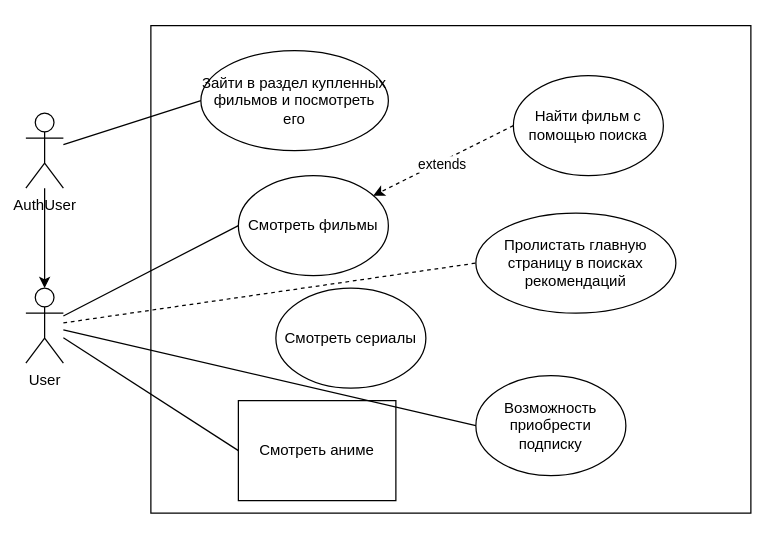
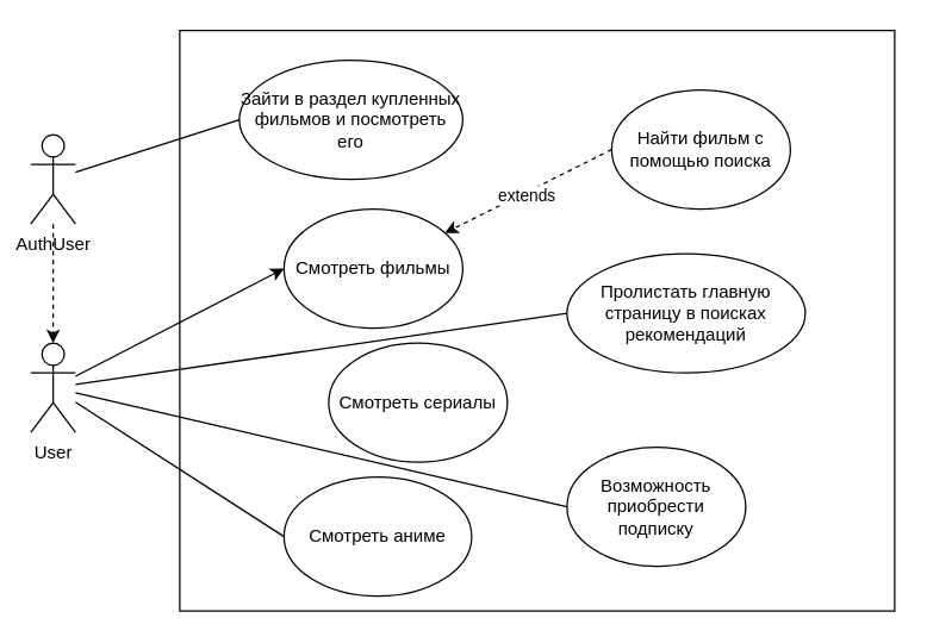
  <mxCell id="0" />
  <mxCell id="1" parent="0" />
  <mxCell id="2" value="" style="rounded=0;whiteSpace=wrap;html=1;" vertex="1" parent="1"><mxGeometry x="120" y="20" width="480" height="390" as="geometry" /></mxCell>
- <mxCell id="3" value="" style="edgeStyle=orthogonalEdgeStyle;rounded=0;orthogonalLoop=1;jettySize=auto;html=1;" edge="1" parent="1" source="4" target="5"><mxGeometry relative="1" as="geometry" /></mxCell>
+ <mxCell id="3" value="" style="edgeStyle=orthogonalEdgeStyle;rounded=0;orthogonalLoop=1;jettySize=auto;html=1;dashed=1;" edge="1" parent="1" source="4" target="5"><mxGeometry relative="1" as="geometry" /></mxCell>
  <mxCell id="4" value="AuthUser" style="shape=umlActor;verticalLabelPosition=bottom;verticalAlign=top;html=1;outlineConnect=0;" vertex="1" parent="1"><mxGeometry x="20" y="90" width="30" height="60" as="geometry" /></mxCell>
  <mxCell id="5" value="User" style="shape=umlActor;verticalLabelPosition=bottom;verticalAlign=top;html=1;outlineConnect=0;" vertex="1" parent="1"><mxGeometry x="20" y="230" width="30" height="60" as="geometry" /></mxCell>
  <mxCell id="6" value="Зайти в раздел купленных фильмов и посмотреть его" style="ellipse;whiteSpace=wrap;html=1;" vertex="1" parent="1"><mxGeometry x="160" y="40" width="150" height="80" as="geometry" /></mxCell>
  <mxCell id="7" value="Смотреть фильмы" style="ellipse;whiteSpace=wrap;html=1;" vertex="1" parent="1"><mxGeometry x="190" y="140" width="120" height="80" as="geometry" /></mxCell>
  <mxCell id="8" value="Смотреть сериалы" style="ellipse;whiteSpace=wrap;html=1;" vertex="1" parent="1"><mxGeometry x="220" y="230" width="120" height="80" as="geometry" /></mxCell>
- <mxCell id="9" value="Смотреть аниме" style="whiteSpace=wrap;html=1;rounded=0;" vertex="1" parent="1"><mxGeometry x="190" y="320" width="126" height="80" as="geometry" /></mxCell>
+ <mxCell id="9" value="Смотреть аниме" style="ellipse;whiteSpace=wrap;html=1;" vertex="1" parent="1"><mxGeometry x="190" y="320" width="126" height="80" as="geometry" /></mxCell>
  <mxCell id="10" value="Возможность приобрести подписку" style="ellipse;whiteSpace=wrap;html=1;" vertex="1" parent="1"><mxGeometry x="380" y="300" width="120" height="80" as="geometry" /></mxCell>
  <mxCell id="11" value="" style="endArrow=none;html=1;rounded=0;entryX=0;entryY=0.5;entryDx=0;entryDy=0;" edge="1" parent="1" source="4" target="6"><mxGeometry width="50" height="50" relative="1" as="geometry"><mxPoint x="90" y="160" as="sourcePoint" /><mxPoint x="140" y="110" as="targetPoint" /></mxGeometry></mxCell>
- <mxCell id="12" value="" style="endArrow=none;html=1;rounded=0;entryX=0;entryY=0.5;entryDx=0;entryDy=0;" edge="1" parent="1" source="5" target="7"><mxGeometry width="50" height="50" relative="1" as="geometry"><mxPoint x="-40" y="480" as="sourcePoint" /><mxPoint x="10" y="430" as="targetPoint" /></mxGeometry></mxCell>
+ <mxCell id="12" value="" style="endArrow=classic;html=1;rounded=0;entryX=0;entryY=0.5;entryDx=0;entryDy=0;" edge="1" parent="1" source="5" target="7"><mxGeometry width="50" height="50" relative="1" as="geometry"><mxPoint x="-40" y="480" as="sourcePoint" /><mxPoint x="10" y="430" as="targetPoint" /></mxGeometry></mxCell>
  <mxCell id="13" value="" style="endArrow=classic;html=1;rounded=0;exitX=0;exitY=0.5;exitDx=0;exitDy=0;dashed=1;" edge="1" parent="1" source="15" target="7"><mxGeometry width="50" height="50" relative="1" as="geometry"><mxPoint x="350" y="190" as="sourcePoint" /><mxPoint x="700" y="100" as="targetPoint" /></mxGeometry></mxCell>
  <mxCell id="14" value="extends" style="edgeLabel;html=1;align=center;verticalAlign=middle;resizable=0;points=[];" vertex="1" connectable="0" parent="13"><mxGeometry x="0.12" y="-1" relative="1" as="geometry"><mxPoint x="6" as="offset" /></mxGeometry></mxCell>
  <mxCell id="15" value="Найти фильм с помощью поиска" style="ellipse;whiteSpace=wrap;html=1;" vertex="1" parent="1"><mxGeometry x="410" y="60" width="120" height="80" as="geometry" /></mxCell>
  <mxCell id="16" value="" style="endArrow=none;html=1;rounded=0;entryX=0;entryY=0.5;entryDx=0;entryDy=0;" edge="1" parent="1" source="5" target="9"><mxGeometry width="50" height="50" relative="1" as="geometry"><mxPoint x="80" y="510" as="sourcePoint" /><mxPoint x="130" y="460" as="targetPoint" /></mxGeometry></mxCell>
  <mxCell id="17" value="" style="endArrow=none;html=1;rounded=0;entryX=0;entryY=0.5;entryDx=0;entryDy=0;" edge="1" parent="1" source="5" target="10"><mxGeometry width="50" height="50" relative="1" as="geometry"><mxPoint x="50" y="510" as="sourcePoint" /><mxPoint x="100" y="460" as="targetPoint" /></mxGeometry></mxCell>
  <mxCell id="18" value="Пролистать главную страницу в поисках рекомендаций" style="ellipse;whiteSpace=wrap;html=1;" vertex="1" parent="1"><mxGeometry x="380" y="170" width="160" height="80" as="geometry" /></mxCell>
- <mxCell id="19" value="" style="endArrow=none;html=1;rounded=0;entryX=0;entryY=0.5;entryDx=0;entryDy=0;dashed=1;" edge="1" parent="1" source="5" target="18"><mxGeometry width="50" height="50" relative="1" as="geometry"><mxPoint x="-80" y="460" as="sourcePoint" /><mxPoint x="-30" y="410" as="targetPoint" /></mxGeometry></mxCell>
+ <mxCell id="19" value="" style="endArrow=none;html=1;rounded=0;entryX=0;entryY=0.5;entryDx=0;entryDy=0;" edge="1" parent="1" source="5" target="18"><mxGeometry width="50" height="50" relative="1" as="geometry"><mxPoint x="-80" y="460" as="sourcePoint" /><mxPoint x="-30" y="410" as="targetPoint" /></mxGeometry></mxCell>
